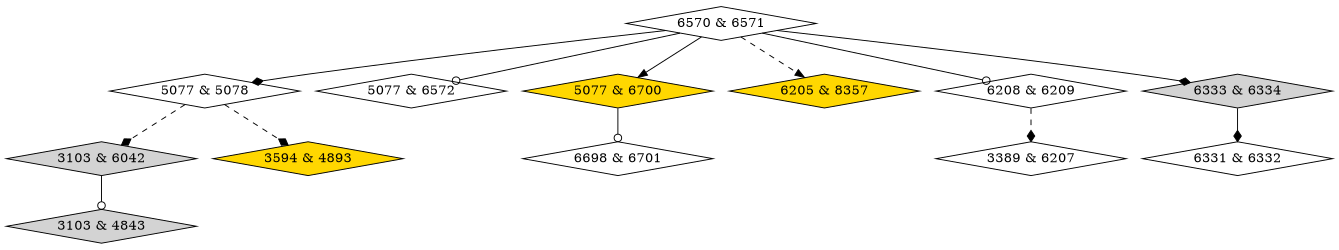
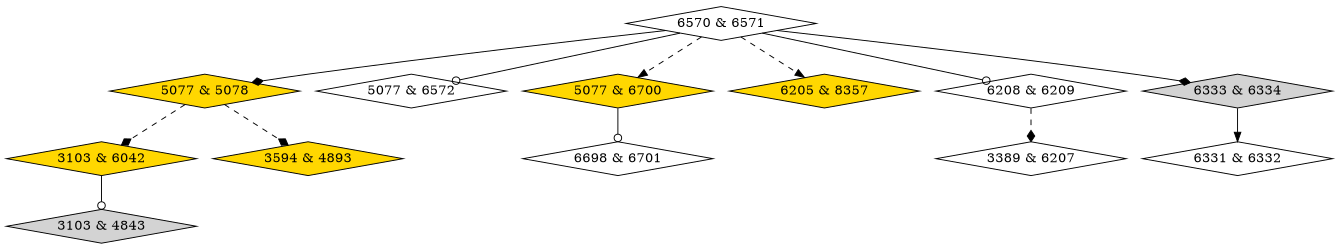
  digraph {
    node [fillcolor=white shape=diamond style=filled]
    edge [arrowhead=diamond style=solid]
    n1 [fillcolor=lightgrey label="3103 & 4843"]
-   n2 [fillcolor=lightgrey label="3103 & 6042"]
+   n2 [fillcolor=gold label="3103 & 6042"]
    n3 [label="3389 & 6207"]
    n4 [fillcolor=gold label="3594 & 4893"]
-   n5 [label="5077 & 5078"]
+   n5 [fillcolor=gold label="5077 & 5078"]
    n6 [label="5077 & 6572"]
    n7 [fillcolor=gold label="5077 & 6700"]
    n8 [label="6698 & 6701"]
    n9 [fillcolor=gold label="6205 & 8357"]
    n10 [label="6208 & 6209"]
    n11 [label="6331 & 6332"]
    n12 [fillcolor=lightgrey label="6333 & 6334"]
    n13 [label="6570 & 6571"]
    n2 -> n1 [arrowhead=odot]
    n5 -> n2 [style=dashed]
    n5 -> n4 [style=dashed]
    n7 -> n8 [arrowhead=odot]
    n10 -> n3 [style=dashed]
-   n12 -> n11
+   n12 -> n11 [arrowhead=normal]
    n13 -> n5
    n13 -> n6 [arrowhead=odot]
-   n13 -> n7 [arrowhead=normal]
+   n13 -> n7 [arrowhead=normal style=dashed]
    n13 -> n9 [arrowhead=normal style=dashed]
    n13 -> n10 [arrowhead=odot]
    n13 -> n12
  }
